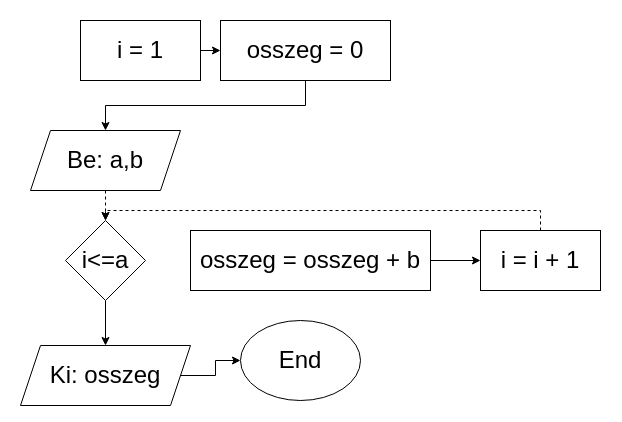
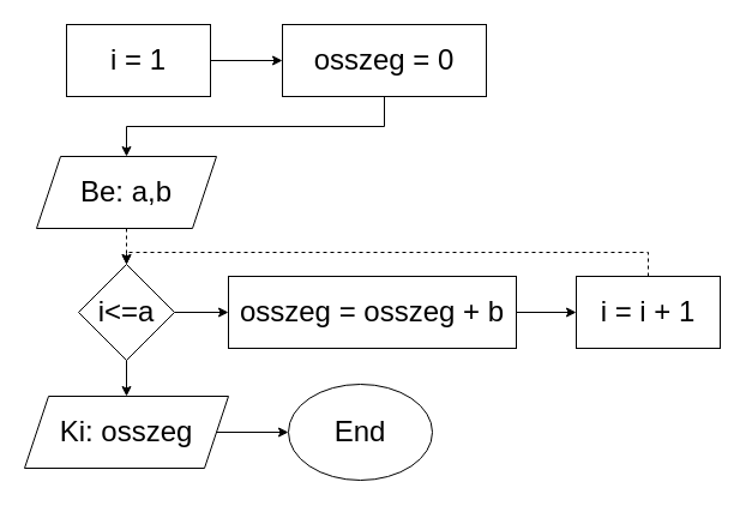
  <mxCell id="0" />
  <mxCell id="1" parent="0" />
+ <mxCell id="2" style="edgeStyle=orthogonalEdgeStyle;rounded=0;orthogonalLoop=1;jettySize=auto;html=1;exitX=1;exitY=0.5;exitDx=0;exitDy=0;entryX=0;entryY=0.5;entryDx=0;entryDy=0;" edge="1" parent="1" source="4" target="8"><mxGeometry relative="1" as="geometry" /></mxCell>
  <mxCell id="3" style="edgeStyle=orthogonalEdgeStyle;rounded=0;orthogonalLoop=1;jettySize=auto;html=1;exitX=0.5;exitY=1;exitDx=0;exitDy=0;entryX=0.5;entryY=0;entryDx=0;entryDy=0;" edge="1" parent="1" source="4" target="12"><mxGeometry relative="1" as="geometry" /></mxCell>
  <mxCell id="4" value="&lt;font style=&quot;font-size: 24px;&quot;&gt;i&amp;lt;=a&lt;/font&gt;" style="rhombus;whiteSpace=wrap;html=1;" vertex="1" parent="1"><mxGeometry x="65" y="220" width="80" height="80" as="geometry" /></mxCell>
  <mxCell id="5" style="edgeStyle=orthogonalEdgeStyle;rounded=0;orthogonalLoop=1;jettySize=auto;html=1;exitX=0.5;exitY=1;exitDx=0;exitDy=0;entryX=0.5;entryY=0;entryDx=0;entryDy=0;dashed=1;" edge="1" parent="1" source="6" target="4"><mxGeometry relative="1" as="geometry" /></mxCell>
  <mxCell id="6" value="&lt;font style=&quot;font-size: 24px;&quot;&gt;Be: a,b&lt;/font&gt;" style="shape=parallelogram;perimeter=parallelogramPerimeter;whiteSpace=wrap;html=1;fixedSize=1;" vertex="1" parent="1"><mxGeometry x="30" y="130" width="150" height="60" as="geometry" /></mxCell>
  <mxCell id="7" style="edgeStyle=orthogonalEdgeStyle;rounded=0;orthogonalLoop=1;jettySize=auto;html=1;exitX=1;exitY=0.5;exitDx=0;exitDy=0;entryX=0;entryY=0.5;entryDx=0;entryDy=0;" edge="1" parent="1" source="8" target="10"><mxGeometry relative="1" as="geometry" /></mxCell>
  <mxCell id="8" value="&lt;font style=&quot;font-size: 24px;&quot;&gt;osszeg = osszeg + b&lt;/font&gt;" style="rounded=0;whiteSpace=wrap;html=1;" vertex="1" parent="1"><mxGeometry x="190" y="230" width="240" height="60" as="geometry" /></mxCell>
  <mxCell id="9" style="edgeStyle=orthogonalEdgeStyle;rounded=0;orthogonalLoop=1;jettySize=auto;html=1;exitX=0.5;exitY=0;exitDx=0;exitDy=0;entryX=0.5;entryY=0;entryDx=0;entryDy=0;dashed=1;" edge="1" parent="1" source="10" target="4"><mxGeometry relative="1" as="geometry" /></mxCell>
  <mxCell id="10" value="&lt;font style=&quot;font-size: 24px;&quot;&gt;i = i + 1&lt;/font&gt;" style="rounded=0;whiteSpace=wrap;html=1;" vertex="1" parent="1"><mxGeometry x="480" y="230" width="120" height="60" as="geometry" /></mxCell>
  <mxCell id="11" style="edgeStyle=orthogonalEdgeStyle;rounded=0;orthogonalLoop=1;jettySize=auto;html=1;exitX=1;exitY=0.5;exitDx=0;exitDy=0;entryX=0;entryY=0.5;entryDx=0;entryDy=0;" edge="1" parent="1" source="12" target="13"><mxGeometry relative="1" as="geometry" /></mxCell>
- <mxCell id="12" value="&lt;font style=&quot;font-size: 24px;&quot;&gt;Ki: osszeg&lt;/font&gt;" style="shape=parallelogram;perimeter=parallelogramPerimeter;whiteSpace=wrap;html=1;fixedSize=1;" vertex="1" parent="1"><mxGeometry x="20" y="345" width="170" height="60" as="geometry" /></mxCell>
+ <mxCell id="12" value="&lt;font style=&quot;font-size: 24px;&quot;&gt;Ki: osszeg&lt;/font&gt;" style="shape=parallelogram;perimeter=parallelogramPerimeter;whiteSpace=wrap;html=1;fixedSize=1;" vertex="1" parent="1"><mxGeometry x="20" y="330" width="170" height="60" as="geometry" /></mxCell>
  <mxCell id="13" value="&lt;font style=&quot;font-size: 24px;&quot;&gt;End&lt;/font&gt;" style="ellipse;whiteSpace=wrap;html=1;" vertex="1" parent="1"><mxGeometry x="240" y="320" width="120" height="80" as="geometry" /></mxCell>
  <mxCell id="14" style="edgeStyle=orthogonalEdgeStyle;rounded=0;orthogonalLoop=1;jettySize=auto;html=1;exitX=0.5;exitY=1;exitDx=0;exitDy=0;entryX=0.5;entryY=0;entryDx=0;entryDy=0;" edge="1" parent="1" source="15" target="6"><mxGeometry relative="1" as="geometry" /></mxCell>
- <mxCell id="15" value="&lt;font style=&quot;font-size: 24px;&quot;&gt;osszeg = 0&lt;/font&gt;" style="rounded=0;whiteSpace=wrap;html=1;" vertex="1" parent="1"><mxGeometry x="220" y="20" width="170" height="60" as="geometry" /></mxCell>
+ <mxCell id="15" value="&lt;font style=&quot;font-size: 24px;&quot;&gt;osszeg = 0&lt;/font&gt;" style="rounded=0;whiteSpace=wrap;html=1;" vertex="1" parent="1"><mxGeometry x="235" y="20" width="170" height="60" as="geometry" /></mxCell>
  <mxCell id="16" style="edgeStyle=orthogonalEdgeStyle;rounded=0;orthogonalLoop=1;jettySize=auto;html=1;exitX=1;exitY=0.5;exitDx=0;exitDy=0;entryX=0;entryY=0.5;entryDx=0;entryDy=0;" edge="1" parent="1" source="17" target="15"><mxGeometry relative="1" as="geometry" /></mxCell>
- <mxCell id="17" value="&lt;font style=&quot;font-size: 24px;&quot;&gt;i = 1&lt;/font&gt;" style="rounded=0;whiteSpace=wrap;html=1;" vertex="1" parent="1"><mxGeometry x="80" y="20" width="120" height="60" as="geometry" /></mxCell>
+ <mxCell id="17" value="&lt;font style=&quot;font-size: 24px;&quot;&gt;i = 1&lt;/font&gt;" style="rounded=0;whiteSpace=wrap;html=1;" vertex="1" parent="1"><mxGeometry x="55" y="20" width="120" height="60" as="geometry" /></mxCell>
